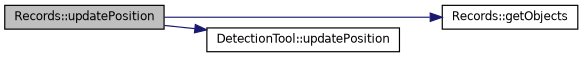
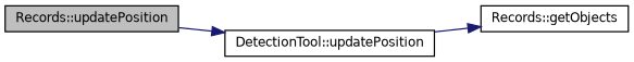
  digraph {
    rankdir=LR
    node [color=black fillcolor=white fontname=Helvetica fontsize=10 shape=record style=filled]
    edge [color=midnightblue fontname=Helvetica fontsize=10 labelfontname=Helvetica labelfontsize=10 style=solid]
    n1 [fillcolor=grey75 fontcolor=black height=0.2 label="Records::updatePosition" width=0.4]
    n2 [height=0.2 label="Records::getObjects" width=0.4]
    n3 [height=0.2 label="DetectionTool::updatePosition" width=0.4]
-   n1 -> n2
+   n3 -> n2
    n1 -> n3
  }
